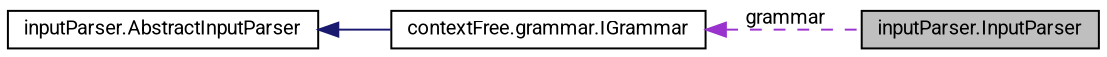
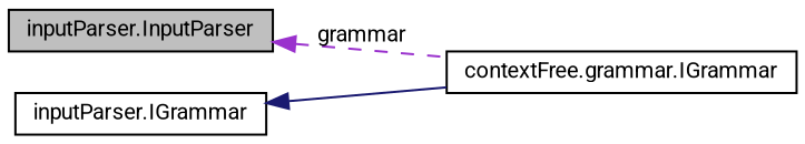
  digraph {
    fontname=Roboto
    rankdir=LR
    node [color=black fillcolor=white fontname=Roboto fontsize=10 shape=record style=filled]
    edge [dir=back fontname=Roboto fontsize=10 labelfontname=Helvetica labelfontsize=10]
    n1 [fillcolor=grey75 fontcolor=black height=0.2 label="inputParser.InputParser" width=0.4]
-   n2 [height=0.2 label="inputParser.AbstractInputParser" width=0.4]
+   n2 [height=0.2 label="inputParser.IGrammar" width=0.4]
    n3 [height=0.2 label="contextFree.grammar.IGrammar" width=0.4]
    n2 -> n3 [color=midnightblue style=solid]
-   n3 -> n1 [color=darkorchid3 label=" grammar" style=dashed]
+   n1 -> n3 [color=darkorchid3 label=" grammar" style=dashed]
  }
